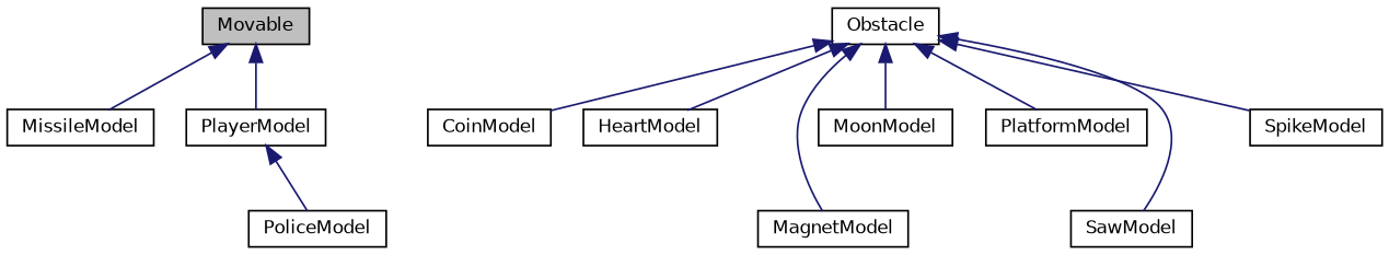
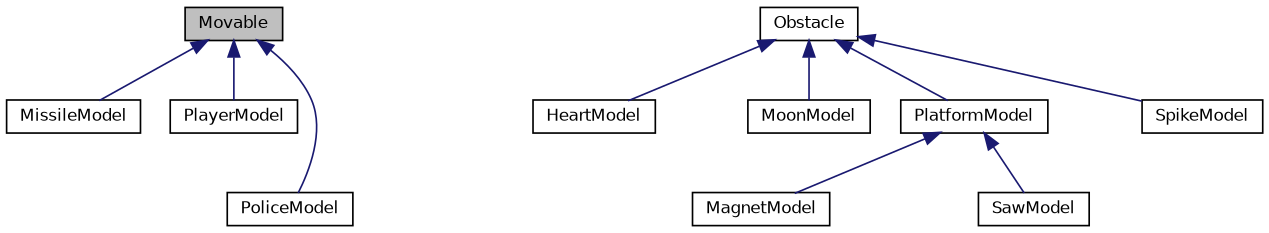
  digraph {
    node [color=black fillcolor=white fontname=Helvetica fontsize=10 shape=record style=filled]
    edge [color=midnightblue dir=back fontname=Helvetica fontsize=10 labelfontname=Helvetica labelfontsize=10 style=solid]
    n1 [fillcolor=grey75 fontcolor=black height=0.2 label=Movable width=0.4]
    n2 [height=0.2 label=MissileModel width=0.4]
    n3 [height=0.2 label=PlayerModel width=0.4]
    n4 [height=0.2 label=PoliceModel width=0.4]
    n5 [height=0.2 label=Obstacle width=0.4]
-   n6 [height=0.2 label=CoinModel width=0.4]
    n7 [height=0.2 label=HeartModel width=0.4]
    n8 [height=0.2 label=MagnetModel width=0.4]
    n9 [height=0.2 label=MoonModel width=0.4]
    n10 [height=0.2 label=PlatformModel width=0.4]
    n11 [height=0.2 label=SawModel width=0.4]
    n12 [height=0.2 label=SpikeModel width=0.4]
    n1 -> n2
    n1 -> n3
-   n3 -> n4
-   n5 -> n6
+   n1 -> n4
    n5 -> n7
-   n5 -> n8
+   n10 -> n8
    n5 -> n9
    n5 -> n10
-   n5 -> n11
+   n10 -> n11
    n5 -> n12
  }
